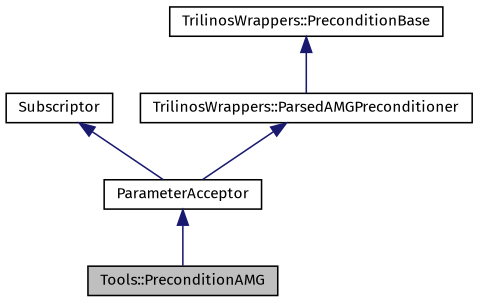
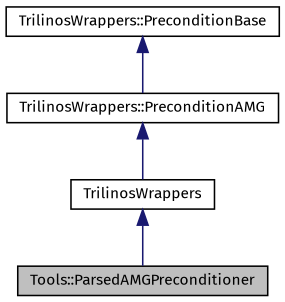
  digraph {
    fontname="Fira Sans"
    node [color=black fontname="Fira Sans" fontsize=10 shape=record]
    edge [color=midnightblue dir=back fontname="Fira Sans" fontsize=10 labelfontname=Helvetica labelfontsize=10 style=solid]
-   n1 [fillcolor=grey75 fontcolor=black height=0.2 label="Tools::PreconditionAMG" style=filled width=0.4]
-   n2 [height=0.2 label=ParameterAcceptor width=0.4]
-   n3 [height=0.2 label=Subscriptor width=0.4]
+   n1 [fillcolor=grey75 fontcolor=black height=0.2 label="Tools::ParsedAMGPreconditioner" style=filled width=0.4]
+   n2 [height=0.2 label=TrilinosWrappers width=0.4]
    n4 [height=0.2 label="TrilinosWrappers::PreconditionBase" width=0.4]
-   n5 [height=0.2 label="TrilinosWrappers::ParsedAMGPreconditioner" width=0.4]
+   n5 [height=0.2 label="TrilinosWrappers::PreconditionAMG" width=0.4]
    n2 -> n1
-   n3 -> n2
    n4 -> n5
    n5 -> n2
  }
